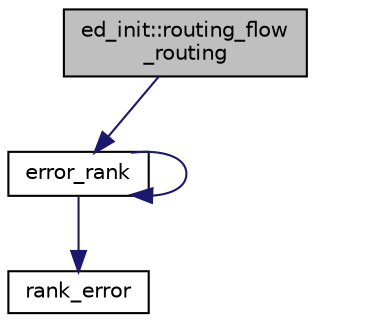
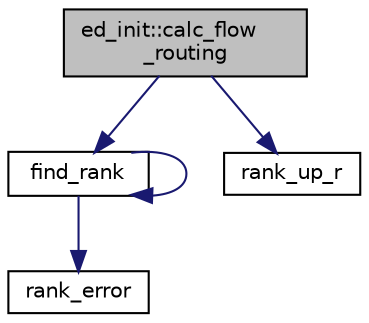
  digraph {
    rankdir=TB
    node [color=black fillcolor=white fontname=Helvetica fontsize=10 shape=record style=filled]
    edge [color=midnightblue fontname=Helvetica fontsize=10 labelfontname=Helvetica labelfontsize=10 style=solid]
-   n1 [fillcolor=grey75 fontcolor=black height=0.2 label="ed_init::routing_flow\l_routing" width=0.4]
-   n2 [height=0.2 label=error_rank width=0.4]
+   n1 [fillcolor=grey75 fontcolor=black height=0.2 label="ed_init::calc_flow\l_routing" width=0.4]
+   n2 [height=0.2 label=find_rank width=0.4]
+   n3 [height=0.2 label=rank_up_r width=0.4]
    n4 [height=0.2 label=rank_error width=0.4]
    n1 -> n2
+   n1 -> n3
    n2 -> n2
    n2 -> n4
  }
